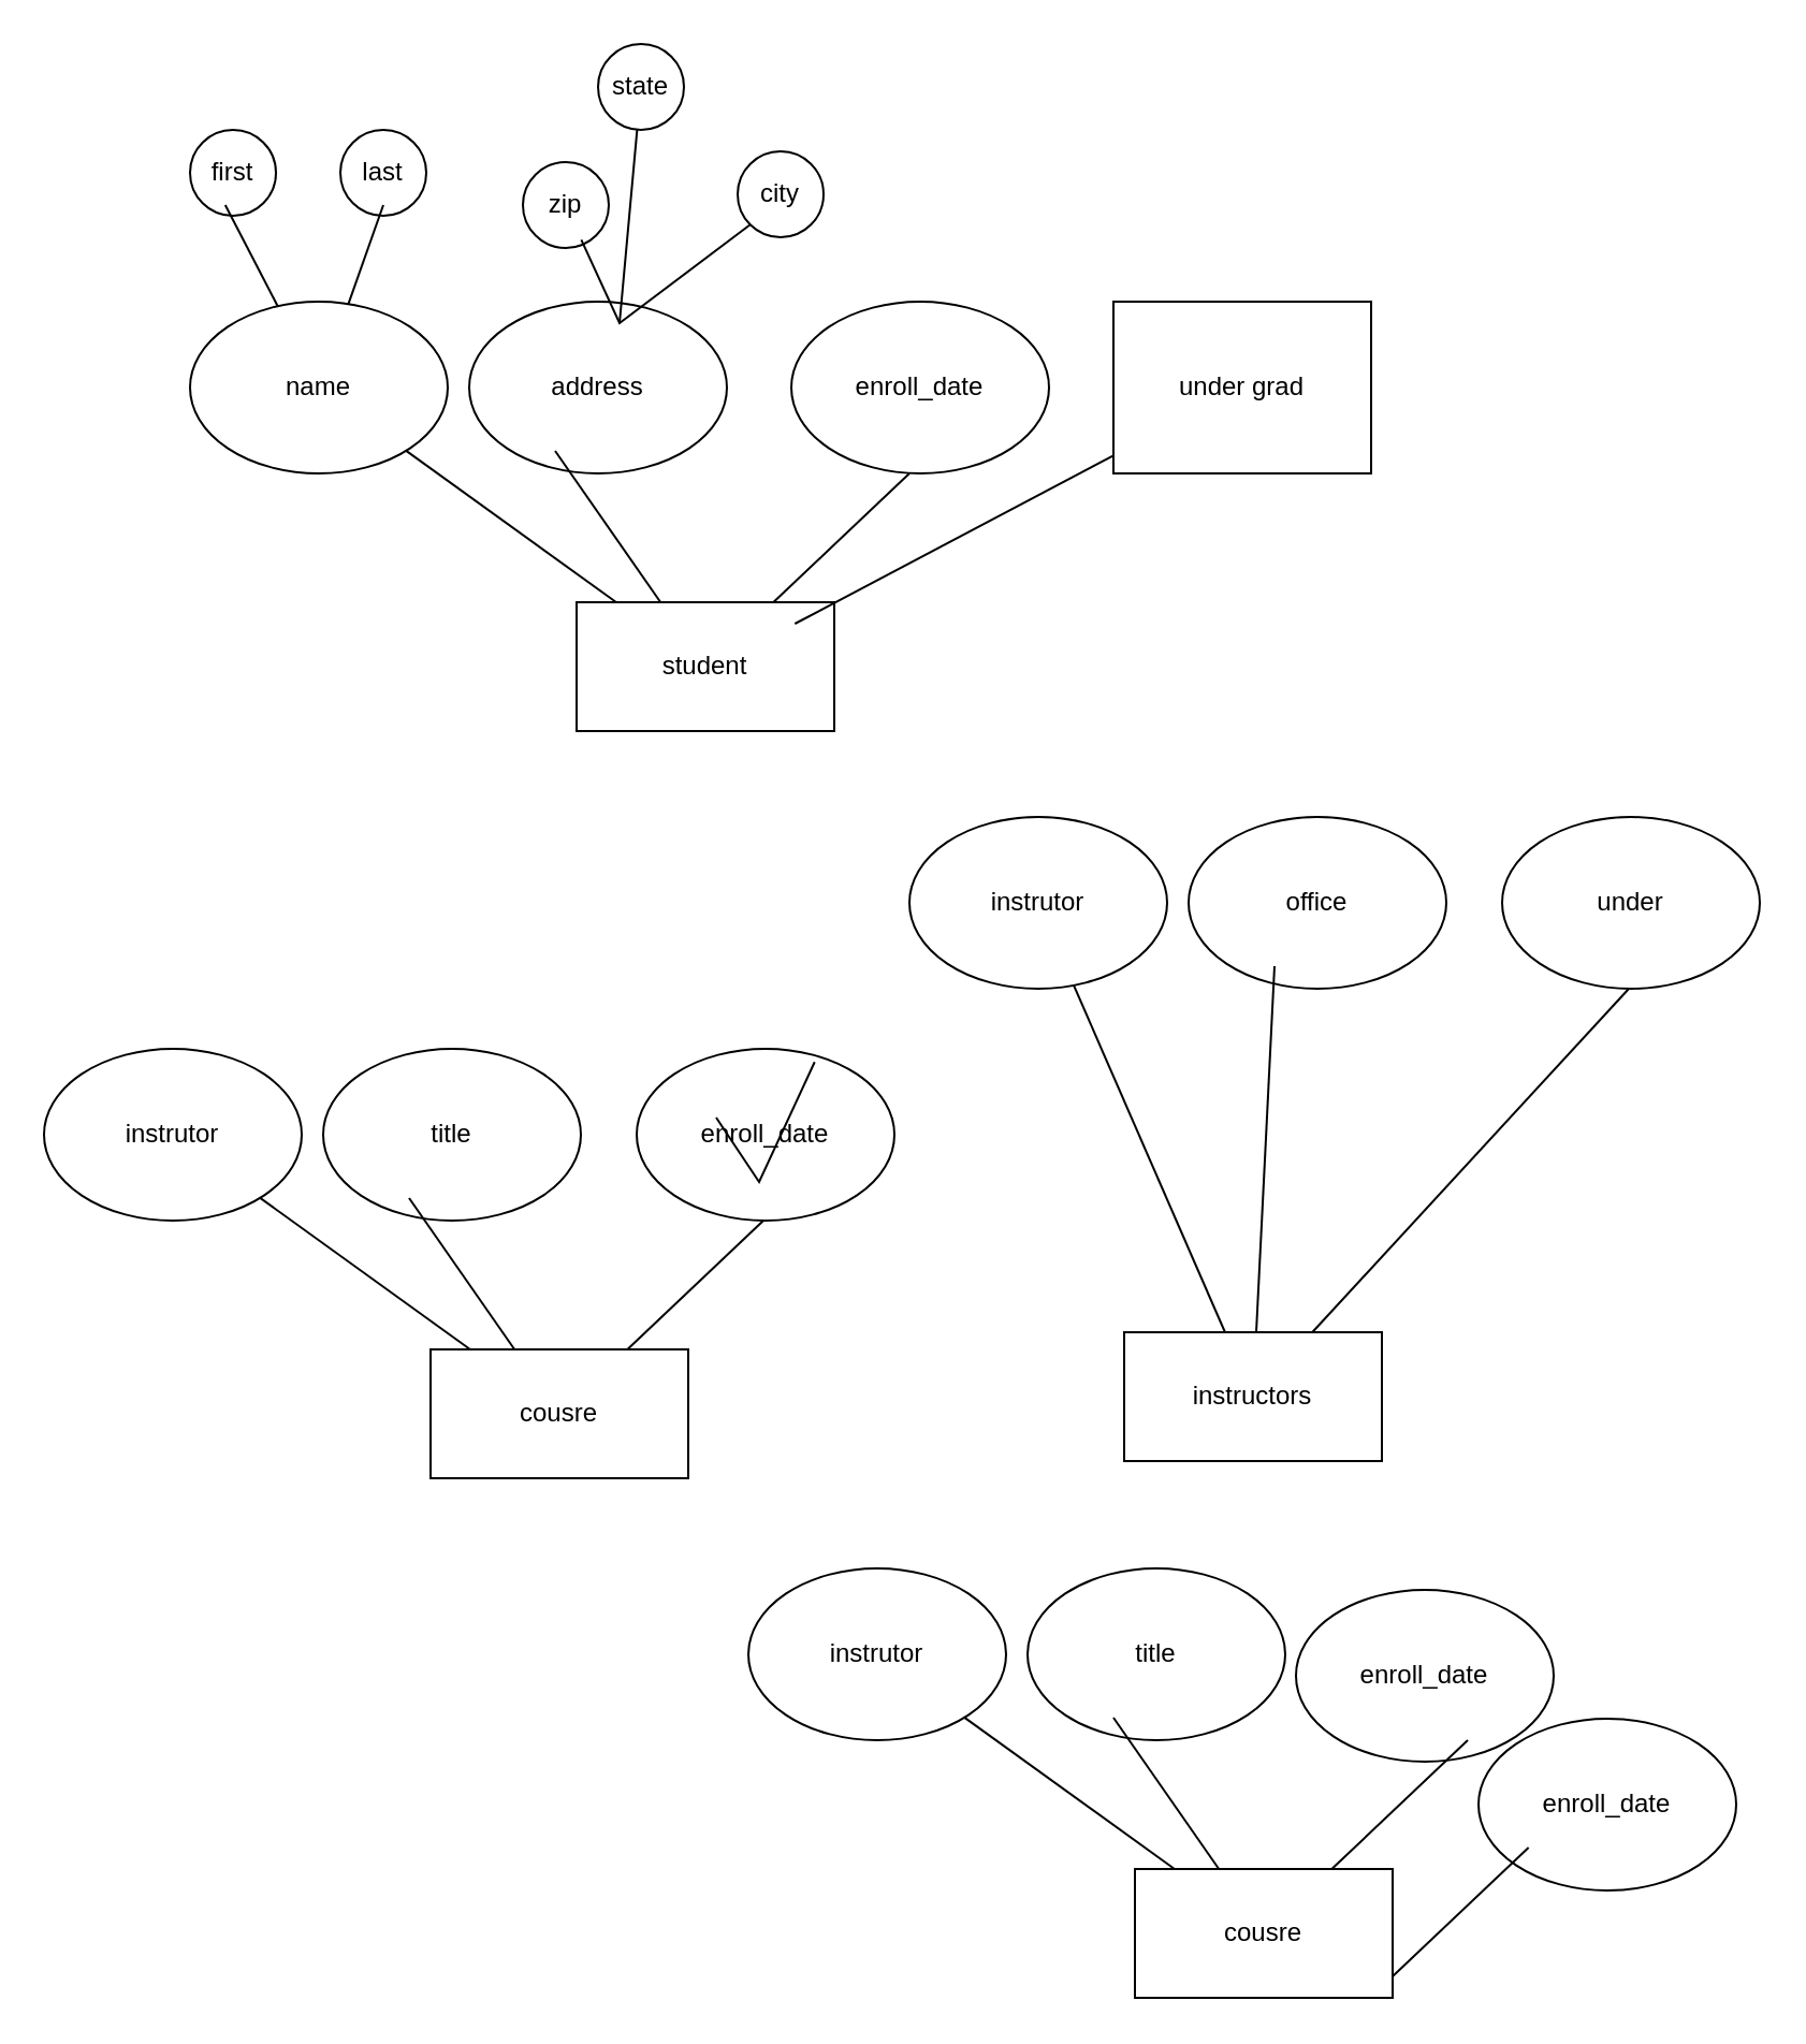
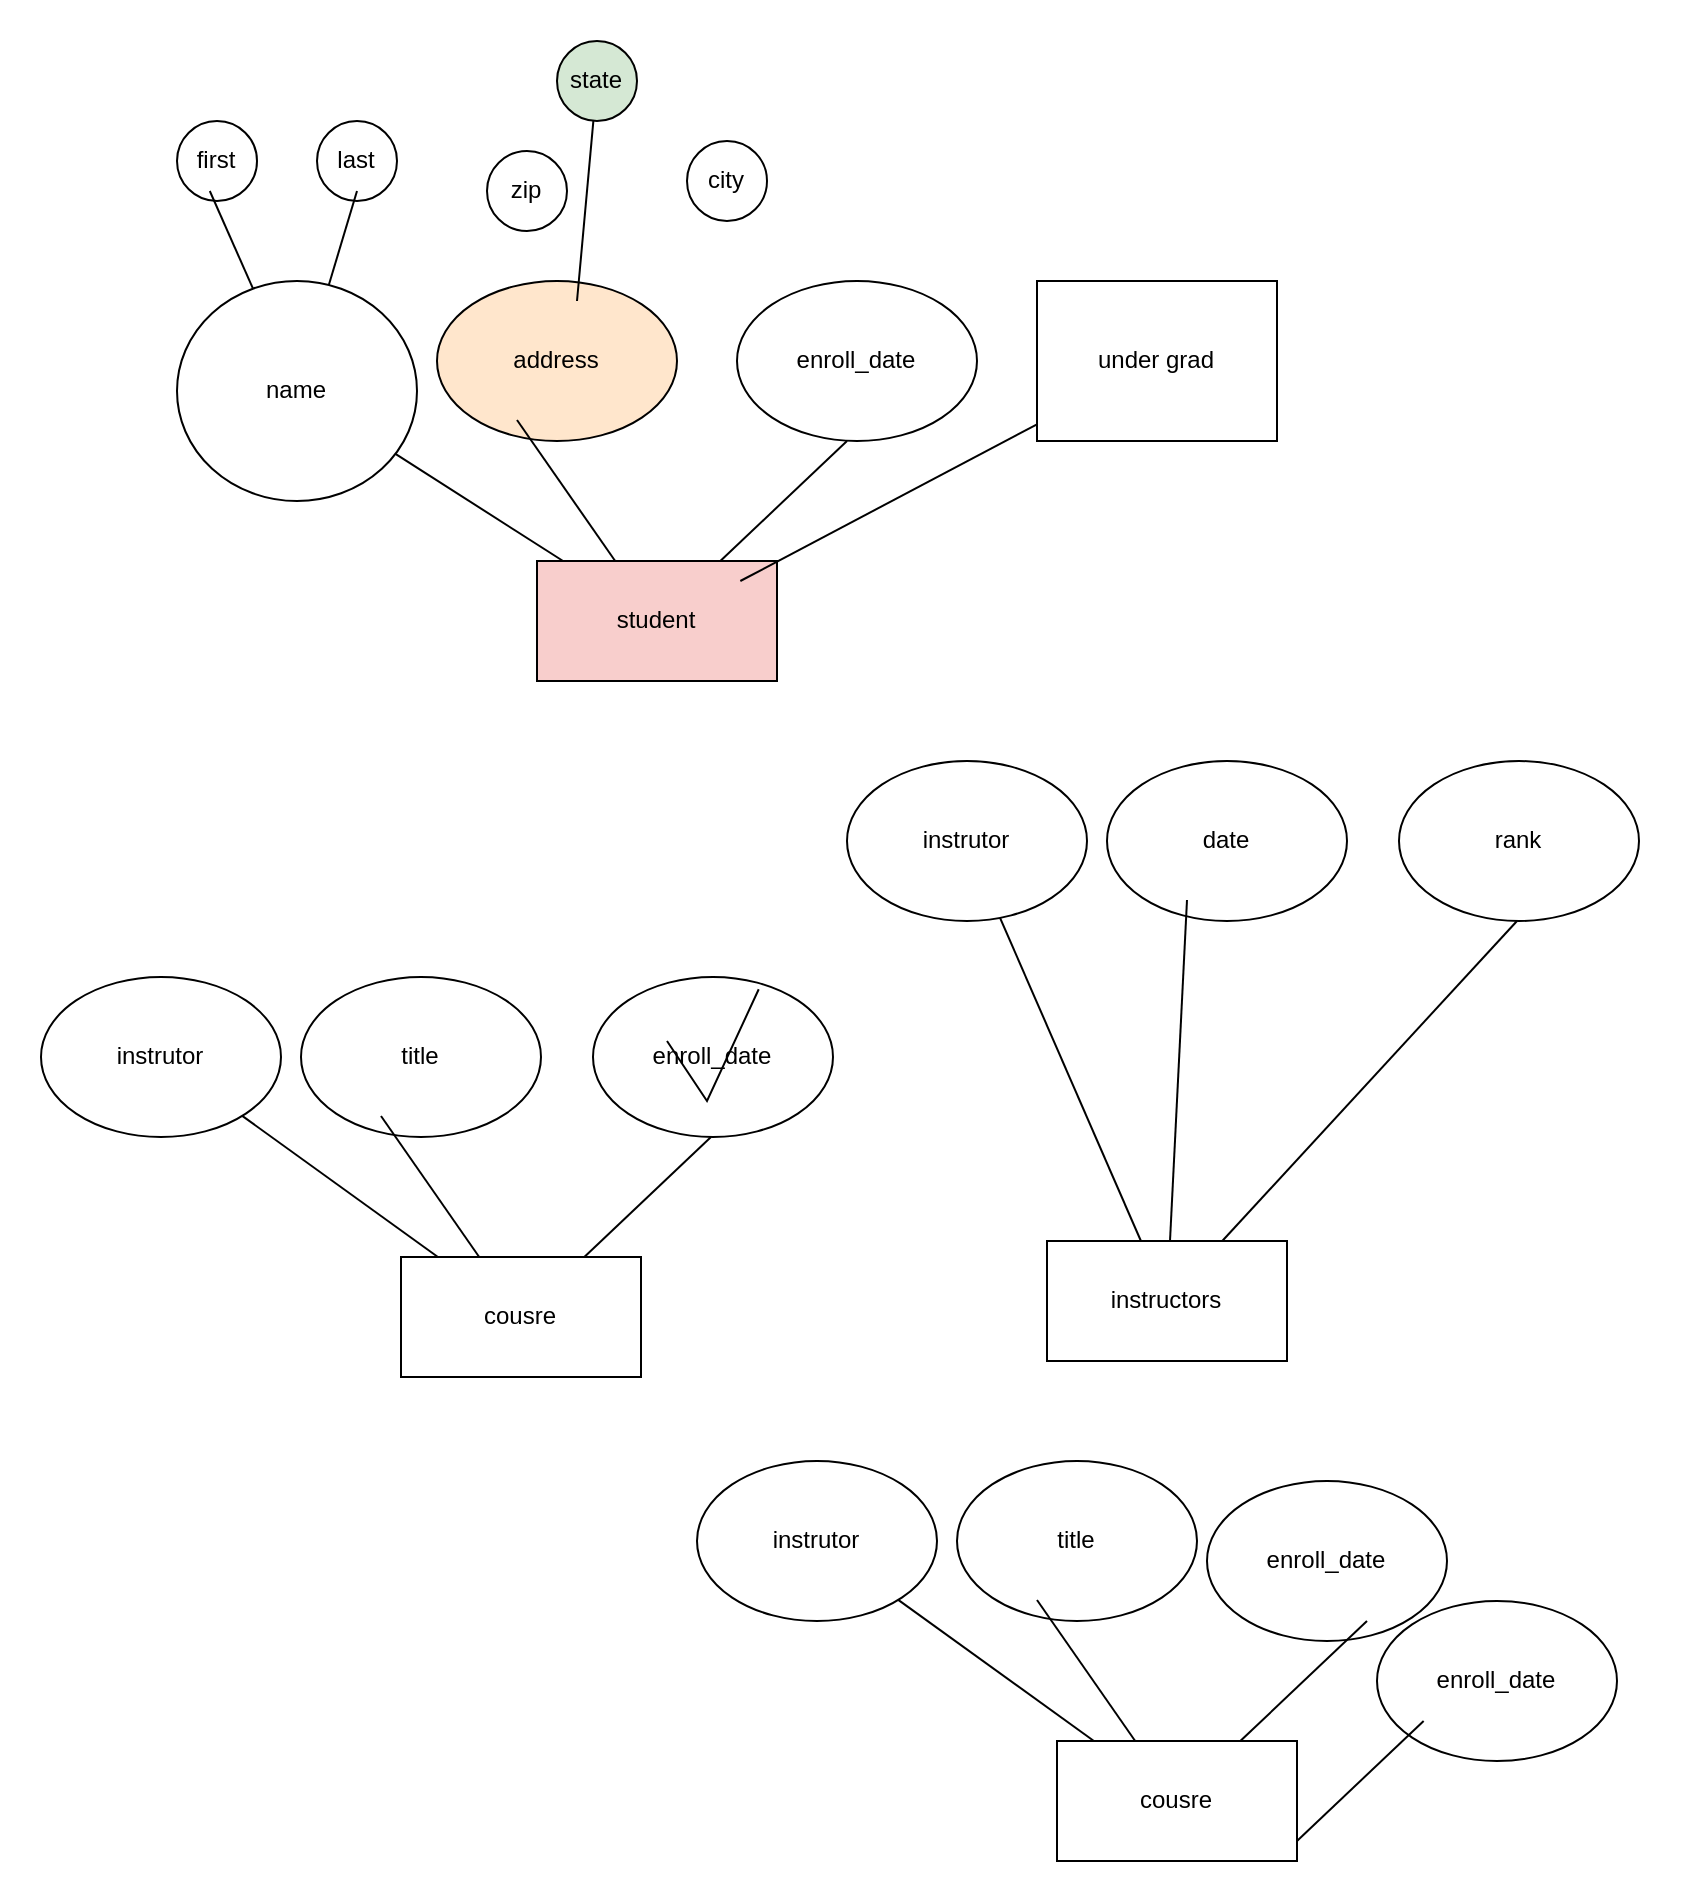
  <mxCell id="0" />
  <mxCell id="1" parent="0" />
- <mxCell id="2" value="student" style="rounded=0;whiteSpace=wrap;html=1;" vertex="1" parent="1"><mxGeometry x="268" y="280" width="120" height="60" as="geometry" /></mxCell>
- <mxCell id="3" value="address" style="ellipse;whiteSpace=wrap;html=1;" vertex="1" parent="1"><mxGeometry x="218" y="140" width="120" height="80" as="geometry" /></mxCell>
+ <mxCell id="2" value="student" style="rounded=0;whiteSpace=wrap;html=1;fillColor=#f8cecc;" vertex="1" parent="1"><mxGeometry x="268" y="280" width="120" height="60" as="geometry" /></mxCell>
+ <mxCell id="3" value="address" style="ellipse;whiteSpace=wrap;html=1;fillColor=#ffe6cc;" vertex="1" parent="1"><mxGeometry x="218" y="140" width="120" height="80" as="geometry" /></mxCell>
  <mxCell id="4" value="city" style="ellipse;whiteSpace=wrap;html=1;" vertex="1" parent="1"><mxGeometry x="343" y="70" width="40" height="40" as="geometry" /></mxCell>
  <mxCell id="5" value="enroll_date" style="ellipse;whiteSpace=wrap;html=1;" vertex="1" parent="1"><mxGeometry x="368" y="140" width="120" height="80" as="geometry" /></mxCell>
- <mxCell id="6" value="name" style="ellipse;whiteSpace=wrap;html=1;" vertex="1" parent="1"><mxGeometry x="88" y="140" width="120" height="80" as="geometry" /></mxCell>
+ <mxCell id="6" value="name" style="ellipse;whiteSpace=wrap;html=1;" vertex="1" parent="1"><mxGeometry x="88" y="140" width="120" height="110" as="geometry" /></mxCell>
  <mxCell id="7" value="&lt;div&gt;first&lt;/div&gt;" style="ellipse;whiteSpace=wrap;html=1;" vertex="1" parent="1"><mxGeometry x="88" y="60" width="40" height="40" as="geometry" /></mxCell>
  <mxCell id="8" value="&lt;div&gt;last&lt;/div&gt;" style="ellipse;whiteSpace=wrap;html=1;" vertex="1" parent="1"><mxGeometry x="158" y="60" width="40" height="40" as="geometry" /></mxCell>
- <mxCell id="9" value="state" style="ellipse;whiteSpace=wrap;html=1;" vertex="1" parent="1"><mxGeometry x="278" y="20" width="40" height="40" as="geometry" /></mxCell>
+ <mxCell id="9" value="state" style="ellipse;whiteSpace=wrap;html=1;fillColor=#d5e8d4;" vertex="1" parent="1"><mxGeometry x="278" y="20" width="40" height="40" as="geometry" /></mxCell>
  <mxCell id="10" value="zip" style="ellipse;whiteSpace=wrap;html=1;" vertex="1" parent="1"><mxGeometry x="243" y="75" width="40" height="40" as="geometry" /></mxCell>
  <mxCell id="11" value="" style="endArrow=none;html=1;rounded=0;" edge="1" parent="1" source="6"><mxGeometry width="50" height="50" relative="1" as="geometry"><mxPoint x="128" y="145" as="sourcePoint" /><mxPoint x="178" y="95" as="targetPoint" /></mxGeometry></mxCell>
  <mxCell id="12" value="" style="endArrow=none;html=1;rounded=0;" edge="1" parent="1" source="6"><mxGeometry width="50" height="50" relative="1" as="geometry"><mxPoint x="87.999" y="141.041" as="sourcePoint" /><mxPoint x="104.4" y="95" as="targetPoint" /></mxGeometry></mxCell>
- <mxCell id="13" value="" style="endArrow=none;html=1;rounded=0;entryX=0;entryY=1;entryDx=0;entryDy=0;exitX=0.68;exitY=0.905;exitDx=0;exitDy=0;exitPerimeter=0;" edge="1" parent="1" source="10" target="4"><mxGeometry width="50" height="50" relative="1" as="geometry"><mxPoint x="268" y="120" as="sourcePoint" /><mxPoint x="294.4" y="100" as="targetPoint" /><Array as="points"><mxPoint x="288" y="150" /></Array></mxGeometry></mxCell>
  <mxCell id="14" value="" style="endArrow=none;html=1;rounded=0;" edge="1" parent="1" target="9"><mxGeometry width="50" height="50" relative="1" as="geometry"><mxPoint x="288" y="150" as="sourcePoint" /><mxPoint x="268" y="110" as="targetPoint" /></mxGeometry></mxCell>
  <mxCell id="15" value="under grad" style="whiteSpace=wrap;html=1;rounded=0;" vertex="1" parent="1"><mxGeometry x="518" y="140" width="120" height="80" as="geometry" /></mxCell>
  <mxCell id="16" value="" style="endArrow=none;html=1;rounded=0;" edge="1" parent="1" source="2"><mxGeometry width="50" height="50" relative="1" as="geometry"><mxPoint x="373" y="270" as="sourcePoint" /><mxPoint x="423" y="220" as="targetPoint" /></mxGeometry></mxCell>
  <mxCell id="17" value="" style="endArrow=none;html=1;rounded=0;" edge="1" parent="1" target="15"><mxGeometry width="50" height="50" relative="1" as="geometry"><mxPoint x="369.667" y="290" as="sourcePoint" /><mxPoint x="433" y="230" as="targetPoint" /></mxGeometry></mxCell>
  <mxCell id="18" value="" style="endArrow=none;html=1;rounded=0;" edge="1" parent="1" source="6" target="2"><mxGeometry width="50" height="50" relative="1" as="geometry"><mxPoint x="67.297" y="325.08" as="sourcePoint" /><mxPoint x="228.699" y="240.002" as="targetPoint" /></mxGeometry></mxCell>
  <mxCell id="19" value="" style="endArrow=none;html=1;rounded=0;" edge="1" parent="1" target="2"><mxGeometry width="50" height="50" relative="1" as="geometry"><mxPoint x="257.996" y="209.521" as="sourcePoint" /><mxPoint x="355.972" y="280" as="targetPoint" /></mxGeometry></mxCell>
  <mxCell id="20" value="cousre" style="rounded=0;whiteSpace=wrap;html=1;" vertex="1" parent="1"><mxGeometry x="200" y="628" width="120" height="60" as="geometry" /></mxCell>
  <mxCell id="21" value="title" style="ellipse;whiteSpace=wrap;html=1;" vertex="1" parent="1"><mxGeometry x="150" y="488" width="120" height="80" as="geometry" /></mxCell>
  <mxCell id="22" value="enroll_date" style="ellipse;whiteSpace=wrap;html=1;" vertex="1" parent="1"><mxGeometry x="296" y="488" width="120" height="80" as="geometry" /></mxCell>
  <mxCell id="23" value="instrutor" style="ellipse;whiteSpace=wrap;html=1;" vertex="1" parent="1"><mxGeometry x="20" y="488" width="120" height="80" as="geometry" /></mxCell>
  <mxCell id="24" value="" style="endArrow=none;html=1;rounded=0;entryX=0;entryY=1;entryDx=0;entryDy=0;exitX=0.68;exitY=0.905;exitDx=0;exitDy=0;exitPerimeter=0;" edge="1" parent="1"><mxGeometry width="50" height="50" relative="1" as="geometry"><mxPoint x="333" y="520" as="sourcePoint" /><mxPoint x="378.858" y="494.142" as="targetPoint" /><Array as="points"><mxPoint x="353" y="550" /></Array></mxGeometry></mxCell>
  <mxCell id="25" value="" style="endArrow=none;html=1;rounded=0;" edge="1" parent="1" source="20"><mxGeometry width="50" height="50" relative="1" as="geometry"><mxPoint x="305" y="618" as="sourcePoint" /><mxPoint x="355" y="568" as="targetPoint" /></mxGeometry></mxCell>
  <mxCell id="26" value="" style="endArrow=none;html=1;rounded=0;" edge="1" parent="1" source="23" target="20"><mxGeometry width="50" height="50" relative="1" as="geometry"><mxPoint x="-0.703" y="673.08" as="sourcePoint" /><mxPoint x="160.699" y="588.002" as="targetPoint" /></mxGeometry></mxCell>
  <mxCell id="27" value="" style="endArrow=none;html=1;rounded=0;" edge="1" parent="1" target="20"><mxGeometry width="50" height="50" relative="1" as="geometry"><mxPoint x="189.996" y="557.521" as="sourcePoint" /><mxPoint x="287.972" y="628" as="targetPoint" /></mxGeometry></mxCell>
  <mxCell id="28" value="instructors" style="rounded=0;whiteSpace=wrap;html=1;" vertex="1" parent="1"><mxGeometry x="523" y="620" width="120" height="60" as="geometry" /></mxCell>
- <mxCell id="29" value="office" style="ellipse;whiteSpace=wrap;html=1;" vertex="1" parent="1"><mxGeometry x="553" y="380" width="120" height="80" as="geometry" /></mxCell>
- <mxCell id="30" value="under" style="ellipse;whiteSpace=wrap;html=1;" vertex="1" parent="1"><mxGeometry x="699" y="380" width="120" height="80" as="geometry" /></mxCell>
+ <mxCell id="29" value="date" style="ellipse;whiteSpace=wrap;html=1;" vertex="1" parent="1"><mxGeometry x="553" y="380" width="120" height="80" as="geometry" /></mxCell>
+ <mxCell id="30" value="rank" style="ellipse;whiteSpace=wrap;html=1;" vertex="1" parent="1"><mxGeometry x="699" y="380" width="120" height="80" as="geometry" /></mxCell>
  <mxCell id="31" value="instrutor" style="ellipse;whiteSpace=wrap;html=1;" vertex="1" parent="1"><mxGeometry x="423" y="380" width="120" height="80" as="geometry" /></mxCell>
  <mxCell id="32" value="" style="endArrow=none;html=1;rounded=0;" edge="1" parent="1" source="28"><mxGeometry width="50" height="50" relative="1" as="geometry"><mxPoint x="708" y="510" as="sourcePoint" /><mxPoint x="758" y="460" as="targetPoint" /></mxGeometry></mxCell>
  <mxCell id="33" value="" style="endArrow=none;html=1;rounded=0;" edge="1" parent="1" source="31" target="28"><mxGeometry width="50" height="50" relative="1" as="geometry"><mxPoint x="402.297" y="565.08" as="sourcePoint" /><mxPoint x="563.699" y="480.002" as="targetPoint" /></mxGeometry></mxCell>
  <mxCell id="34" value="" style="endArrow=none;html=1;rounded=0;" edge="1" parent="1" target="28"><mxGeometry width="50" height="50" relative="1" as="geometry"><mxPoint x="592.996" y="449.521" as="sourcePoint" /><mxPoint x="690.972" y="520" as="targetPoint" /></mxGeometry></mxCell>
  <mxCell id="35" value="cousre" style="rounded=0;whiteSpace=wrap;html=1;" vertex="1" parent="1"><mxGeometry x="528" y="870" width="120" height="60" as="geometry" /></mxCell>
  <mxCell id="36" value="title" style="ellipse;whiteSpace=wrap;html=1;" vertex="1" parent="1"><mxGeometry x="478" y="730" width="120" height="80" as="geometry" /></mxCell>
  <mxCell id="37" value="enroll_date" style="ellipse;whiteSpace=wrap;html=1;" vertex="1" parent="1"><mxGeometry x="603" y="740" width="120" height="80" as="geometry" /></mxCell>
  <mxCell id="38" value="instrutor" style="ellipse;whiteSpace=wrap;html=1;" vertex="1" parent="1"><mxGeometry x="348" y="730" width="120" height="80" as="geometry" /></mxCell>
  <mxCell id="39" value="" style="endArrow=none;html=1;rounded=0;" edge="1" parent="1" source="35"><mxGeometry width="50" height="50" relative="1" as="geometry"><mxPoint x="633" y="860" as="sourcePoint" /><mxPoint x="683" y="810" as="targetPoint" /></mxGeometry></mxCell>
  <mxCell id="40" value="" style="endArrow=none;html=1;rounded=0;" edge="1" parent="1" source="38" target="35"><mxGeometry width="50" height="50" relative="1" as="geometry"><mxPoint x="327.297" y="915.08" as="sourcePoint" /><mxPoint x="488.699" y="830.002" as="targetPoint" /></mxGeometry></mxCell>
  <mxCell id="41" value="" style="endArrow=none;html=1;rounded=0;" edge="1" parent="1" target="35"><mxGeometry width="50" height="50" relative="1" as="geometry"><mxPoint x="517.996" y="799.521" as="sourcePoint" /><mxPoint x="615.972" y="870" as="targetPoint" /></mxGeometry></mxCell>
  <mxCell id="42" value="enroll_date" style="ellipse;whiteSpace=wrap;html=1;" vertex="1" parent="1"><mxGeometry x="688" y="800" width="120" height="80" as="geometry" /></mxCell>
  <mxCell id="43" value="" style="endArrow=none;html=1;rounded=0;" edge="1" parent="1"><mxGeometry width="50" height="50" relative="1" as="geometry"><mxPoint x="647.997" y="920" as="sourcePoint" /><mxPoint x="711.33" y="860" as="targetPoint" /></mxGeometry></mxCell>
